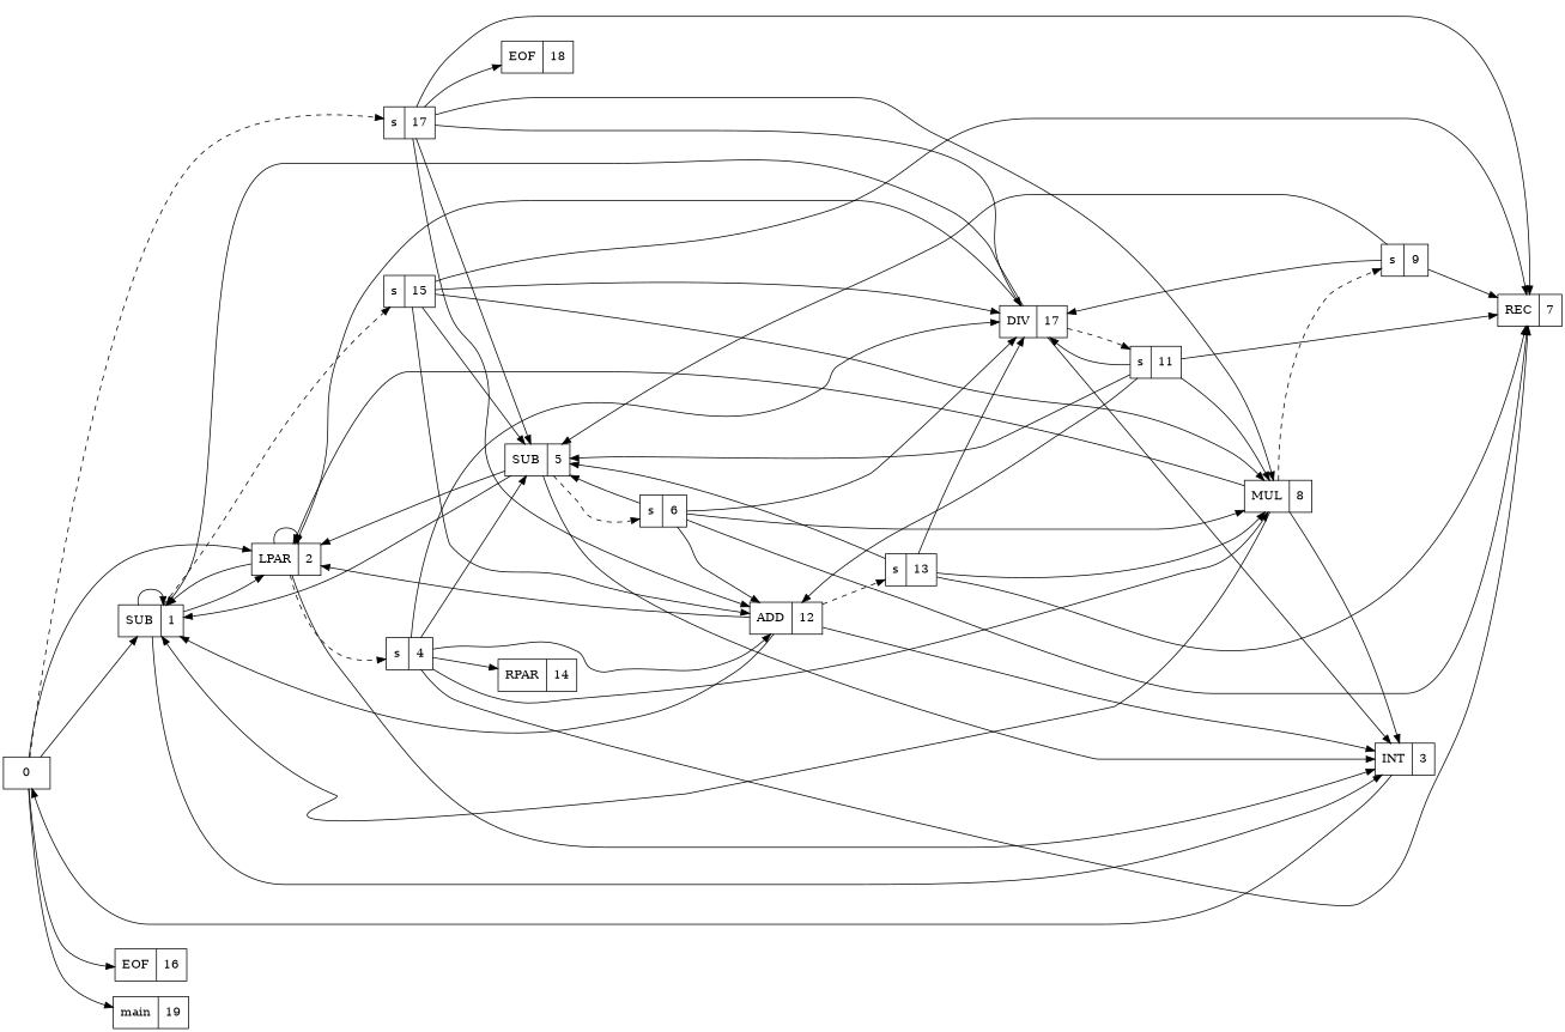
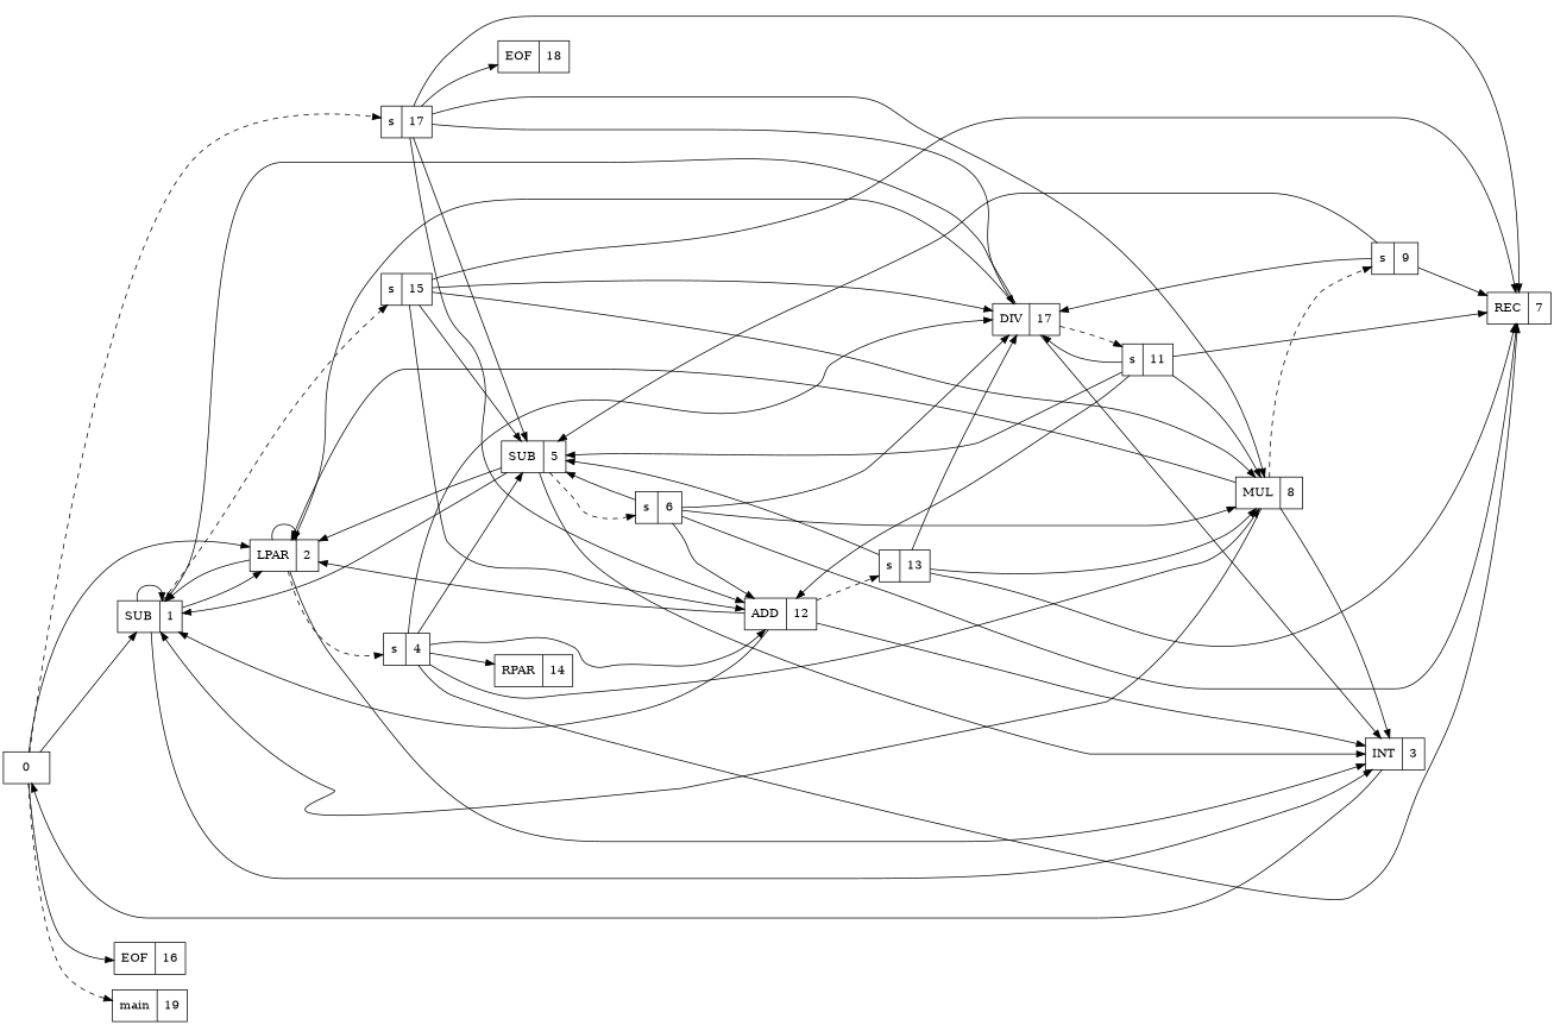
  digraph {
    rankdir=LR
    node [shape=record]
    edge [style=solid]
    n1 [label=0]
    n2 [label="{SUB|1}"]
    n3 [label="{LPAR|2}"]
    n4 [label="{EOF|16}"]
    n5 [label="{s|17}"]
    n6 [label="{main|19}"]
    n7 [label="{INT|3}"]
    n8 [label="{s|15}"]
    n9 [label="{s|4}"]
    n10 [label="{SUB|5}"]
    n11 [label="{REC|7}"]
    n12 [label="{MUL|8}"]
    n13 [label="{DIV|17}"]
    n14 [label="{ADD|12}"]
    n15 [label="{EOF|18}"]
    n16 [label="{RPAR|14}"]
    n17 [label="{s|6}"]
    n18 [label="{s|9}"]
    n19 [label="{s|11}"]
    n20 [label="{s|13}"]
    n1 -> n2 [label="        "]
    n1 -> n3 [label="        "]
    n1 -> n4 [label="        "]
    n1 -> n5 [label="        " style=dashed]
-   n1 -> n6 [label="        "]
+   n1 -> n6 [label="        " style=dashed]
    n2 -> n2 [label="        "]
    n2 -> n3 [label="        "]
    n2 -> n7 [label="        "]
    n2 -> n8 [label="        " style=dashed]
    n3 -> n2 [label="        "]
    n3 -> n3 [label="        "]
    n3 -> n7 [label="        "]
    n3 -> n9 [label="        " style=dashed]
    n5 -> n10 [label="        "]
    n5 -> n11 [label="        "]
    n5 -> n12 [label="        "]
    n5 -> n13 [label="        "]
    n5 -> n14 [label="        "]
    n5 -> n15 [label="        "]
    n7 -> n1 [label="        "]
    n8 -> n10 [label="        "]
    n8 -> n11 [label="        "]
    n8 -> n12 [label="        "]
    n8 -> n13 [label="        "]
    n8 -> n14 [label="        "]
    n9 -> n10 [label="        "]
    n9 -> n11 [label="        "]
    n9 -> n12 [label="        "]
    n9 -> n13 [label="        "]
    n9 -> n14 [label="        "]
    n9 -> n16 [label="        "]
    n10 -> n2 [label="        "]
    n10 -> n3 [label="        "]
    n10 -> n7 [label="        "]
    n10 -> n17 [label="        " style=dashed]
    n12 -> n2 [label="        "]
    n12 -> n3 [label="        "]
    n12 -> n7 [label="        "]
    n12 -> n18 [label="        " style=dashed]
    n13 -> n2 [label="        "]
    n13 -> n3 [label="        "]
    n13 -> n7 [label="        "]
    n13 -> n19 [label="        " style=dashed]
    n14 -> n2 [label="        "]
    n14 -> n3 [label="        "]
    n14 -> n7 [label="        "]
    n14 -> n20 [label="        " style=dashed]
    n17 -> n10 [label="        "]
    n17 -> n11 [label="        "]
    n17 -> n12 [label="        "]
    n17 -> n13 [label="        "]
    n17 -> n14 [label="        "]
    n18 -> n10 [label="        "]
    n18 -> n11 [label="        "]
    n18 -> n13 [label="        "]
    n19 -> n10 [label="        "]
    n19 -> n11 [label="        "]
    n19 -> n12 [label="        "]
    n19 -> n13 [label="        "]
    n19 -> n14 [label="        "]
    n20 -> n10 [label="        "]
    n20 -> n11 [label="        "]
    n20 -> n12 [label="        "]
    n20 -> n13 [label="        "]
  }
